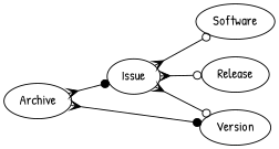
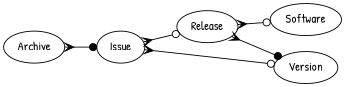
  digraph {
    fontname="Patrick Hand"
    rankdir=LR
    node [fontname="Patrick Hand"]
    edge [arrowhead=odot arrowtail=crow dir=both fontname="Patrick Hand"]
    Issue
    Software
    Release
    Version
    Archive
-   Issue -> Software
+   Release -> Software
    Issue -> Release
    Issue -> Version
-   Archive -> Version [arrowhead=dot]
+   Release -> Version [arrowhead=dot]
    Archive -> Issue [arrowhead=dot]
  }
